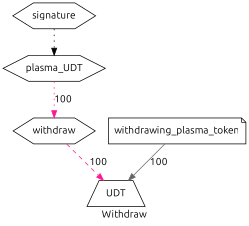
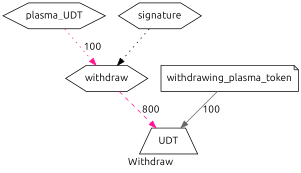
  digraph {
    fontname=Ubuntu
    label=Withdraw
    node [fontname=Ubuntu shape=hexagon]
    edge [color=deeppink fontname=Ubuntu style=dotted]
    UDT [shape=trapezium]
    withdraw
    withdrawing_plasma_token [shape=note]
    n4 [label=plasma_UDT]
    signature
-   withdraw -> UDT [label=100 style=dashed]
+   withdraw -> UDT [label=800 style=dashed]
    withdrawing_plasma_token -> UDT [color=gray40 label=100 style=solid]
    n4 -> withdraw [label=100]
-   signature -> n4 [color=black]
+   signature -> withdraw [color=black]
  }
